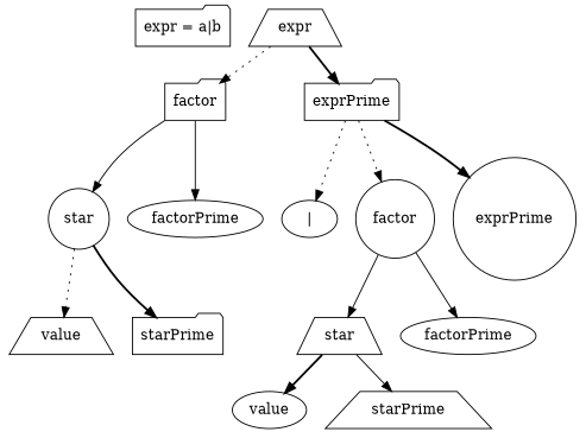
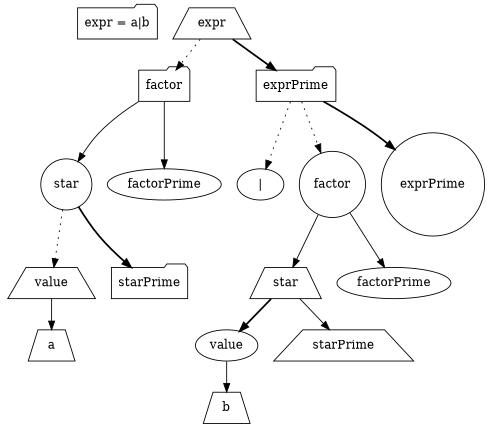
  digraph {
    node [shape=trapezium]
    edge [style=solid]
    n1 [label="expr = a|b" shape=folder]
    n2 [label=expr]
    n3 [label=factor shape=folder]
    n4 [label=exprPrime shape=folder]
    n5 [label=star shape=circle]
    n6 [label=factorPrime shape=ellipse]
    n7 [label="|" shape=ellipse]
    n8 [label=factor shape=circle]
    n9 [label=exprPrime shape=circle]
    n10 [label=value]
    n11 [label=starPrime shape=folder]
+   n12 [label=a]
    n13 [label=star]
    n14 [label=factorPrime shape=ellipse]
    n15 [label=value shape=ellipse]
    n16 [label=starPrime]
+   n17 [label=b]
    n2 -> n3 [style=dotted]
    n2 -> n4 [style=bold]
    n3 -> n5
    n3 -> n6
    n4 -> n7 [style=dotted]
    n4 -> n8 [style=dotted]
    n4 -> n9 [style=bold]
    n5 -> n10 [style=dotted]
    n5 -> n11 [style=bold]
    n8 -> n13
    n8 -> n14
+   n10 -> n12
    n13 -> n15 [style=bold]
    n13 -> n16
+   n15 -> n17
  }
